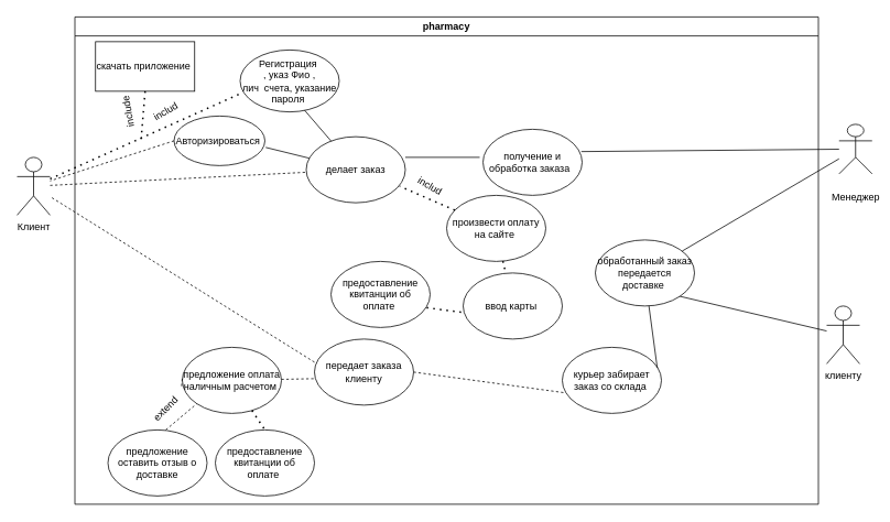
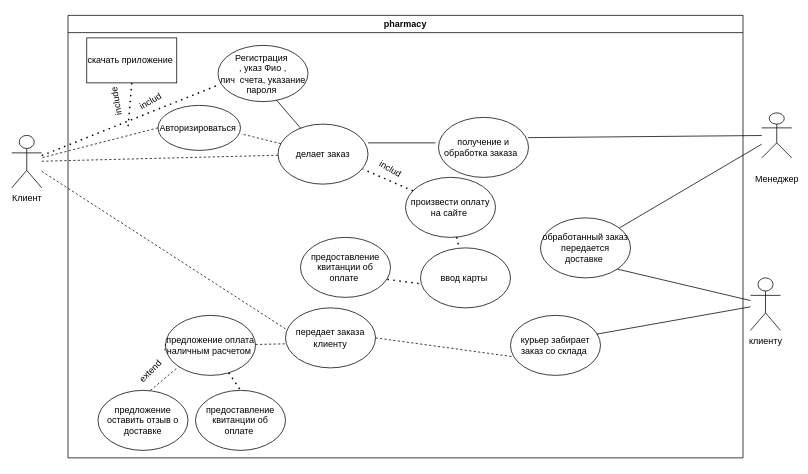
  <mxCell id="0" />
  <mxCell id="1" parent="0" />
- <mxCell id="2" value="Клиент" style="shape=umlActor;verticalLabelPosition=bottom;verticalAlign=top;html=1;outlineConnect=0;" parent="1" vertex="1"><mxGeometry x="20" y="190" width="40" height="70" as="geometry" /></mxCell>
+ <mxCell id="2" value="Клиент" style="shape=umlActor;verticalLabelPosition=bottom;verticalAlign=top;html=1;outlineConnect=0;" parent="1" vertex="1"><mxGeometry x="15" y="180" width="40" height="70" as="geometry" /></mxCell>
  <mxCell id="3" value="&lt;br&gt;Менеджер" style="shape=umlActor;verticalLabelPosition=bottom;verticalAlign=top;html=1;outlineConnect=0;" parent="1" vertex="1"><mxGeometry x="1015" y="150" width="40" height="60" as="geometry" /></mxCell>
  <mxCell id="4" value="клиенту" style="shape=umlActor;verticalLabelPosition=bottom;verticalAlign=top;html=1;outlineConnect=0;" parent="1" vertex="1"><mxGeometry x="1000" y="370" width="40" height="70" as="geometry" /></mxCell>
  <mxCell id="5" value="Регистрация&amp;nbsp;&lt;br&gt;, указ Фио ,&lt;br&gt;лич&amp;nbsp; счета, указание пароля&amp;nbsp;" style="ellipse;whiteSpace=wrap;html=1;" parent="1" vertex="1"><mxGeometry x="290" y="60" width="120" height="75" as="geometry" /></mxCell>
  <mxCell id="6" value="" style="endArrow=none;dashed=1;html=1;rounded=0;" parent="1" source="2" target="7" edge="1"><mxGeometry width="50" height="50" relative="1" as="geometry"><mxPoint x="650" y="450" as="sourcePoint" /><mxPoint x="300" y="320" as="targetPoint" /></mxGeometry></mxCell>
  <mxCell id="7" value="делает заказ" style="ellipse;whiteSpace=wrap;html=1;" parent="1" vertex="1"><mxGeometry x="370" y="165" width="120" height="80" as="geometry" /></mxCell>
  <mxCell id="8" value="" style="endArrow=none;dashed=1;html=1;dashPattern=1 3;strokeWidth=2;rounded=0;entryX=0.942;entryY=0.75;entryDx=0;entryDy=0;entryPerimeter=0;" parent="1" source="9" target="7" edge="1"><mxGeometry width="50" height="50" relative="1" as="geometry"><mxPoint x="420" y="410" as="sourcePoint" /><mxPoint x="710" y="390" as="targetPoint" /></mxGeometry></mxCell>
  <mxCell id="9" value="произвести оплату на сайте&amp;nbsp;" style="ellipse;whiteSpace=wrap;html=1;" parent="1" vertex="1"><mxGeometry x="540" y="236" width="120" height="80" as="geometry" /></mxCell>
  <mxCell id="10" value="ввод карты&amp;nbsp;" style="ellipse;whiteSpace=wrap;html=1;" parent="1" vertex="1"><mxGeometry x="560" y="330" width="120" height="80" as="geometry" /></mxCell>
  <mxCell id="11" value="" style="endArrow=none;dashed=1;html=1;dashPattern=1 3;strokeWidth=2;rounded=0;" parent="1" source="9" target="10" edge="1"><mxGeometry width="50" height="50" relative="1" as="geometry"><mxPoint x="660" y="440" as="sourcePoint" /><mxPoint x="450" y="520" as="targetPoint" /></mxGeometry></mxCell>
  <mxCell id="12" value="получение и обработка заказа&amp;nbsp;&amp;nbsp;" style="ellipse;whiteSpace=wrap;html=1;" parent="1" vertex="1"><mxGeometry x="584" y="156" width="120" height="80" as="geometry" /></mxCell>
  <mxCell id="13" value="" style="endArrow=none;dashed=1;html=1;dashPattern=1 3;strokeWidth=2;rounded=0;entryX=0;entryY=0.707;entryDx=0;entryDy=0;entryPerimeter=0;" parent="1" source="2" target="5" edge="1"><mxGeometry width="50" height="50" relative="1" as="geometry"><mxPoint x="660" y="430" as="sourcePoint" /><mxPoint x="710" y="380" as="targetPoint" /></mxGeometry></mxCell>
  <mxCell id="14" value="" style="endArrow=none;html=1;rounded=0;" parent="1" edge="1"><mxGeometry width="50" height="50" relative="1" as="geometry"><mxPoint x="490" y="190" as="sourcePoint" /><mxPoint x="580" y="190" as="targetPoint" /></mxGeometry></mxCell>
  <mxCell id="15" value="" style="endArrow=none;html=1;rounded=0;exitX=0.992;exitY=0.338;exitDx=0;exitDy=0;exitPerimeter=0;" parent="1" source="12" target="3" edge="1"><mxGeometry width="50" height="50" relative="1" as="geometry"><mxPoint x="620" y="490" as="sourcePoint" /><mxPoint x="670" y="440" as="targetPoint" /></mxGeometry></mxCell>
  <mxCell id="16" value="обработанный заказ&lt;br&gt;передается доставке&amp;nbsp;" style="ellipse;whiteSpace=wrap;html=1;" parent="1" vertex="1"><mxGeometry x="720" y="290" width="120" height="80" as="geometry" /></mxCell>
  <mxCell id="17" value="" style="endArrow=none;html=1;rounded=0;exitX=1;exitY=1;exitDx=0;exitDy=0;" parent="1" source="16" target="4" edge="1"><mxGeometry width="50" height="50" relative="1" as="geometry"><mxPoint x="820" y="350" as="sourcePoint" /><mxPoint x="680" y="310" as="targetPoint" /></mxGeometry></mxCell>
  <mxCell id="18" value="" style="endArrow=none;html=1;rounded=0;" parent="1" source="16" target="3" edge="1"><mxGeometry width="50" height="50" relative="1" as="geometry"><mxPoint x="630" y="360" as="sourcePoint" /><mxPoint x="680" y="310" as="targetPoint" /></mxGeometry></mxCell>
  <mxCell id="19" value="курьер забирает&lt;br&gt;заказ со склада&amp;nbsp;" style="ellipse;whiteSpace=wrap;html=1;" parent="1" vertex="1"><mxGeometry x="680" y="420" width="120" height="80" as="geometry" /></mxCell>
- <mxCell id="20" value="" style="endArrow=none;html=1;rounded=0;exitX=0.958;exitY=0.313;exitDx=0;exitDy=0;exitPerimeter=0;" parent="1" source="19" target="16" edge="1"><mxGeometry width="50" height="50" relative="1" as="geometry"><mxPoint x="810" y="440" as="sourcePoint" /><mxPoint x="680" y="300" as="targetPoint" /></mxGeometry></mxCell>
+ <mxCell id="20" value="" style="endArrow=none;html=1;rounded=0;exitX=0.958;exitY=0.313;exitDx=0;exitDy=0;exitPerimeter=0;" parent="1" source="19" target="4" edge="1"><mxGeometry width="50" height="50" relative="1" as="geometry"><mxPoint x="810" y="440" as="sourcePoint" /><mxPoint x="680" y="300" as="targetPoint" /></mxGeometry></mxCell>
  <mxCell id="21" value="" style="endArrow=none;dashed=1;html=1;rounded=0;entryX=0.025;entryY=0.688;entryDx=0;entryDy=0;entryPerimeter=0;" parent="1" target="19" edge="1"><mxGeometry width="50" height="50" relative="1" as="geometry"><mxPoint x="500" y="450" as="sourcePoint" /><mxPoint x="680" y="410" as="targetPoint" /></mxGeometry></mxCell>
  <mxCell id="22" value="передает заказа клиенту" style="ellipse;whiteSpace=wrap;html=1;" parent="1" vertex="1"><mxGeometry x="380" y="410" width="120" height="80" as="geometry" /></mxCell>
  <mxCell id="23" value="" style="endArrow=none;dashed=1;html=1;rounded=0;exitX=0;exitY=0.35;exitDx=0;exitDy=0;exitPerimeter=0;" parent="1" source="22" target="2" edge="1"><mxGeometry width="50" height="50" relative="1" as="geometry"><mxPoint x="630" y="460" as="sourcePoint" /><mxPoint x="680" y="410" as="targetPoint" /></mxGeometry></mxCell>
  <mxCell id="24" value="" style="endArrow=none;dashed=1;html=1;rounded=0;entryX=-0.008;entryY=0.6;entryDx=0;entryDy=0;entryPerimeter=0;startArrow=none;" parent="1" source="25" target="22" edge="1"><mxGeometry width="50" height="50" relative="1" as="geometry"><mxPoint x="220" y="458" as="sourcePoint" /><mxPoint x="680" y="410" as="targetPoint" /></mxGeometry></mxCell>
  <mxCell id="25" value="предложение оплата наличным расчетом&amp;nbsp;" style="ellipse;whiteSpace=wrap;html=1;" parent="1" vertex="1"><mxGeometry x="220" y="420" width="120" height="80" as="geometry" /></mxCell>
  <mxCell id="26" value="" style="endArrow=none;dashed=1;html=1;rounded=0;entryX=-0.008;entryY=0.6;entryDx=0;entryDy=0;entryPerimeter=0;" parent="1" target="25" edge="1"><mxGeometry width="50" height="50" relative="1" as="geometry"><mxPoint x="220" y="458" as="sourcePoint" /><mxPoint x="379.04" y="458" as="targetPoint" /></mxGeometry></mxCell>
  <mxCell id="27" value="includ" style="text;html=1;strokeColor=none;fillColor=none;align=center;verticalAlign=middle;whiteSpace=wrap;rounded=0;rotation=30;" parent="1" vertex="1"><mxGeometry x="490" y="210" width="60" height="30" as="geometry" /></mxCell>
  <mxCell id="28" value="предоставление квитанции об оплате&amp;nbsp;" style="ellipse;whiteSpace=wrap;html=1;" parent="1" vertex="1"><mxGeometry x="260" y="520" width="120" height="80" as="geometry" /></mxCell>
  <mxCell id="29" value="" style="endArrow=none;dashed=1;html=1;dashPattern=1 3;strokeWidth=2;rounded=0;entryX=0.017;entryY=0.6;entryDx=0;entryDy=0;entryPerimeter=0;" parent="1" target="10" edge="1"><mxGeometry width="50" height="50" relative="1" as="geometry"><mxPoint x="500" y="370" as="sourcePoint" /><mxPoint x="680" y="380" as="targetPoint" /></mxGeometry></mxCell>
  <mxCell id="30" value="предоставление квитанции об оплате&amp;nbsp;" style="ellipse;whiteSpace=wrap;html=1;" parent="1" vertex="1"><mxGeometry x="400" y="316" width="120" height="80" as="geometry" /></mxCell>
  <mxCell id="31" value="" style="endArrow=none;dashed=1;html=1;dashPattern=1 3;strokeWidth=2;rounded=0;entryX=0.5;entryY=0;entryDx=0;entryDy=0;" parent="1" source="25" target="28" edge="1"><mxGeometry width="50" height="50" relative="1" as="geometry"><mxPoint x="630" y="420" as="sourcePoint" /><mxPoint x="680" y="370" as="targetPoint" /></mxGeometry></mxCell>
  <mxCell id="32" value="pharmacy" style="swimlane;" parent="1" vertex="1"><mxGeometry x="90" y="20" width="900" height="590" as="geometry" /></mxCell>
  <mxCell id="33" value="предложение оставить отзыв о доставке" style="ellipse;whiteSpace=wrap;html=1;" parent="32" vertex="1"><mxGeometry x="40" y="500" width="120" height="80" as="geometry" /></mxCell>
  <mxCell id="34" value="extend" style="text;html=1;align=center;verticalAlign=middle;resizable=0;points=[];autosize=1;strokeColor=none;fillColor=none;rotation=-45;" parent="32" vertex="1"><mxGeometry x="80" y="460" width="60" height="30" as="geometry" /></mxCell>
  <mxCell id="35" value="includ" style="text;html=1;align=center;verticalAlign=middle;resizable=0;points=[];autosize=1;strokeColor=none;fillColor=none;rotation=-30;" parent="32" vertex="1"><mxGeometry x="85" y="100" width="50" height="30" as="geometry" /></mxCell>
  <mxCell id="36" value="скачать приложение&amp;nbsp;" style="rounded=0;whiteSpace=wrap;html=1;" vertex="1" parent="32"><mxGeometry x="25" y="30" width="120" height="60" as="geometry" /></mxCell>
  <mxCell id="37" value="include" style="text;html=1;align=center;verticalAlign=middle;resizable=0;points=[];autosize=1;strokeColor=none;fillColor=none;rotation=-100;" vertex="1" parent="32"><mxGeometry x="35" y="100" width="60" height="30" as="geometry" /></mxCell>
  <mxCell id="38" value="Авторизироваться&amp;nbsp;" style="ellipse;whiteSpace=wrap;html=1;" vertex="1" parent="32"><mxGeometry x="120" y="120" width="110" height="60" as="geometry" /></mxCell>
  <mxCell id="39" value="" style="endArrow=none;dashed=1;html=1;rounded=0;entryX=0;entryY=1;entryDx=0;entryDy=0;" parent="1" target="25" edge="1"><mxGeometry width="50" height="50" relative="1" as="geometry"><mxPoint x="200" y="520" as="sourcePoint" /><mxPoint x="680" y="390" as="targetPoint" /></mxGeometry></mxCell>
  <mxCell id="40" value="" style="endArrow=none;html=1;rounded=0;entryX=0.65;entryY=0.973;entryDx=0;entryDy=0;entryPerimeter=0;" parent="1" source="7" target="5" edge="1"><mxGeometry width="50" height="50" relative="1" as="geometry"><mxPoint x="630" y="420" as="sourcePoint" /><mxPoint x="680" y="370" as="targetPoint" /></mxGeometry></mxCell>
  <mxCell id="41" value="" style="endArrow=none;dashed=1;html=1;dashPattern=1 3;strokeWidth=2;rounded=0;exitX=0.5;exitY=1;exitDx=0;exitDy=0;" edge="1" parent="1" source="36"><mxGeometry width="50" height="50" relative="1" as="geometry"><mxPoint x="150" y="130" as="sourcePoint" /><mxPoint x="170" y="170" as="targetPoint" /></mxGeometry></mxCell>
  <mxCell id="42" value="" style="endArrow=none;dashed=1;html=1;rounded=0;exitX=0;exitY=0.5;exitDx=0;exitDy=0;" edge="1" parent="1" source="38" target="2"><mxGeometry width="50" height="50" relative="1" as="geometry"><mxPoint x="210" y="180" as="sourcePoint" /><mxPoint x="690" y="240" as="targetPoint" /></mxGeometry></mxCell>
- <mxCell id="43" value="" style="endArrow=none;dashed=0;html=1;rounded=0;entryX=1.009;entryY=0.633;entryDx=0;entryDy=0;entryPerimeter=0;" edge="1" parent="1" source="7" target="38"><mxGeometry width="50" height="50" relative="1" as="geometry"><mxPoint x="640" y="290" as="sourcePoint" /><mxPoint x="690" y="240" as="targetPoint" /></mxGeometry></mxCell>
+ <mxCell id="43" value="" style="endArrow=none;dashed=1;html=1;rounded=0;entryX=1.009;entryY=0.633;entryDx=0;entryDy=0;entryPerimeter=0;" edge="1" parent="1" source="7" target="38"><mxGeometry width="50" height="50" relative="1" as="geometry"><mxPoint x="640" y="290" as="sourcePoint" /><mxPoint x="690" y="240" as="targetPoint" /></mxGeometry></mxCell>
